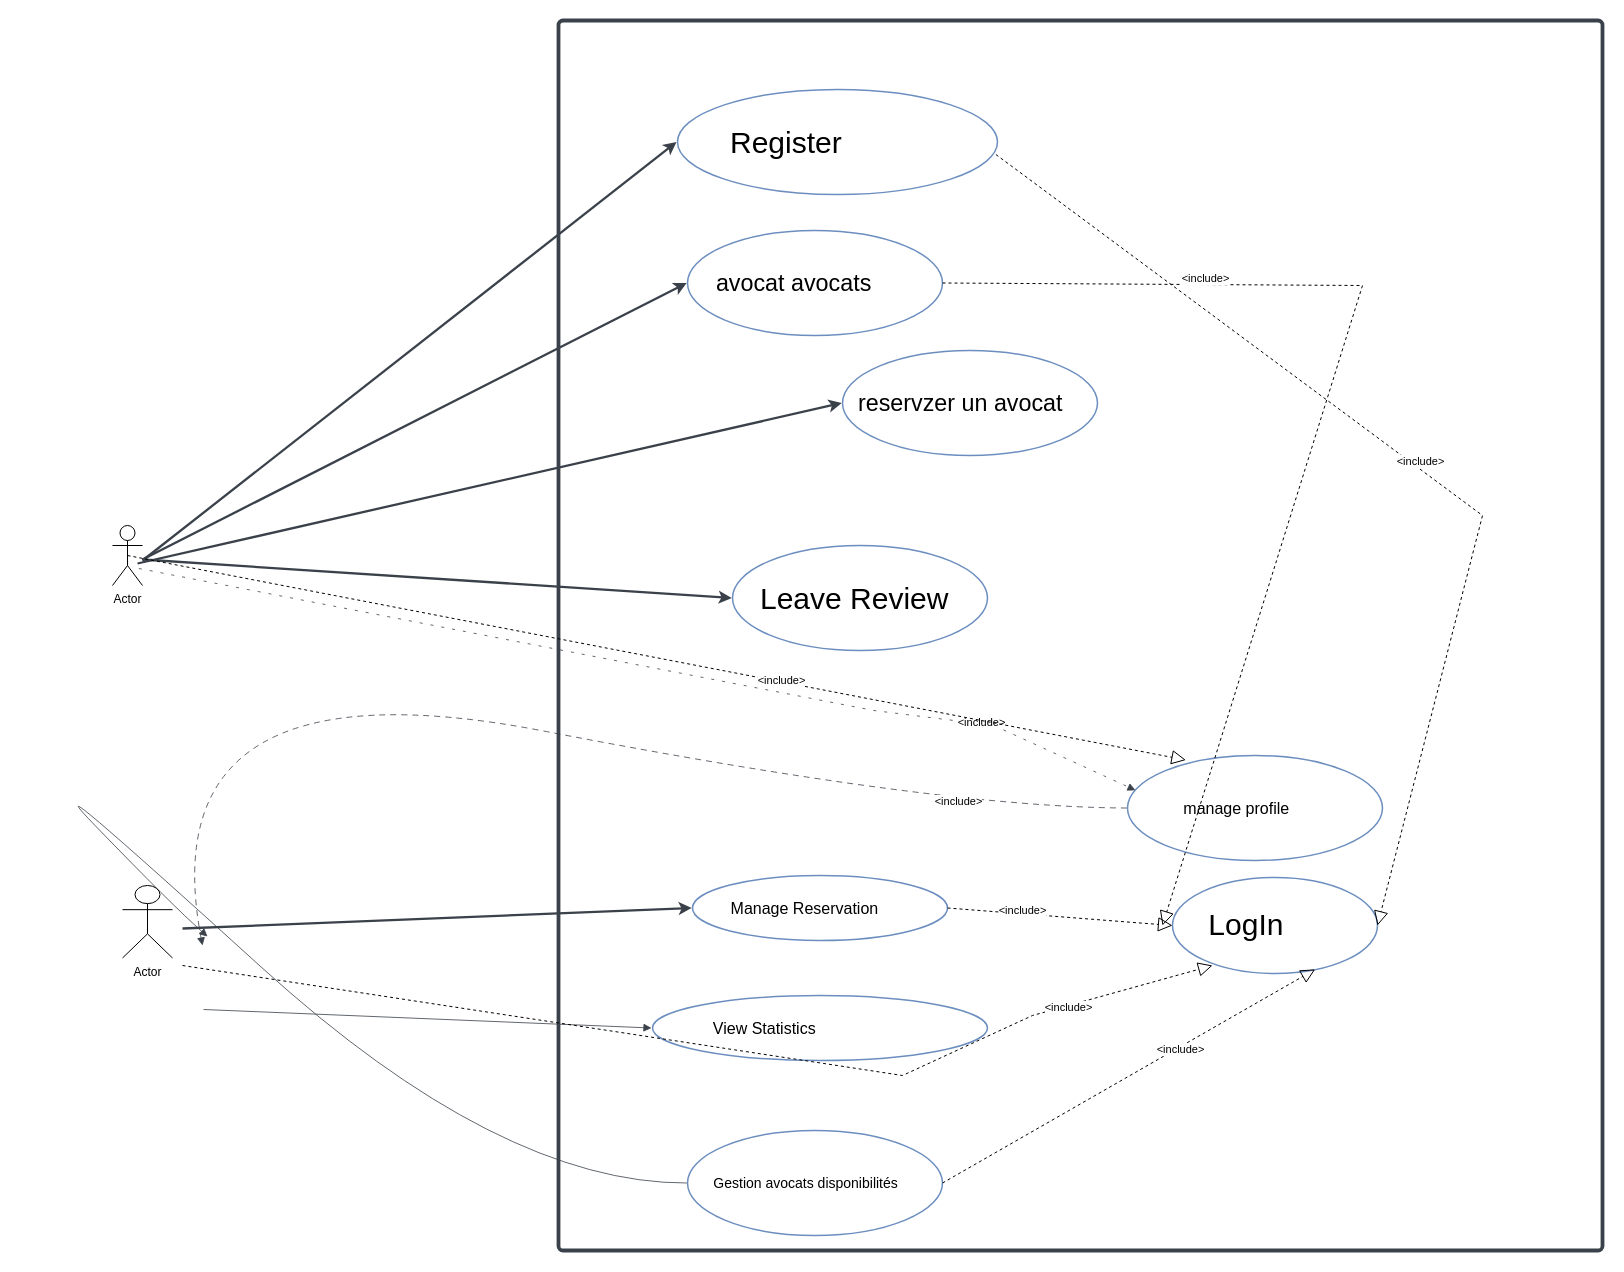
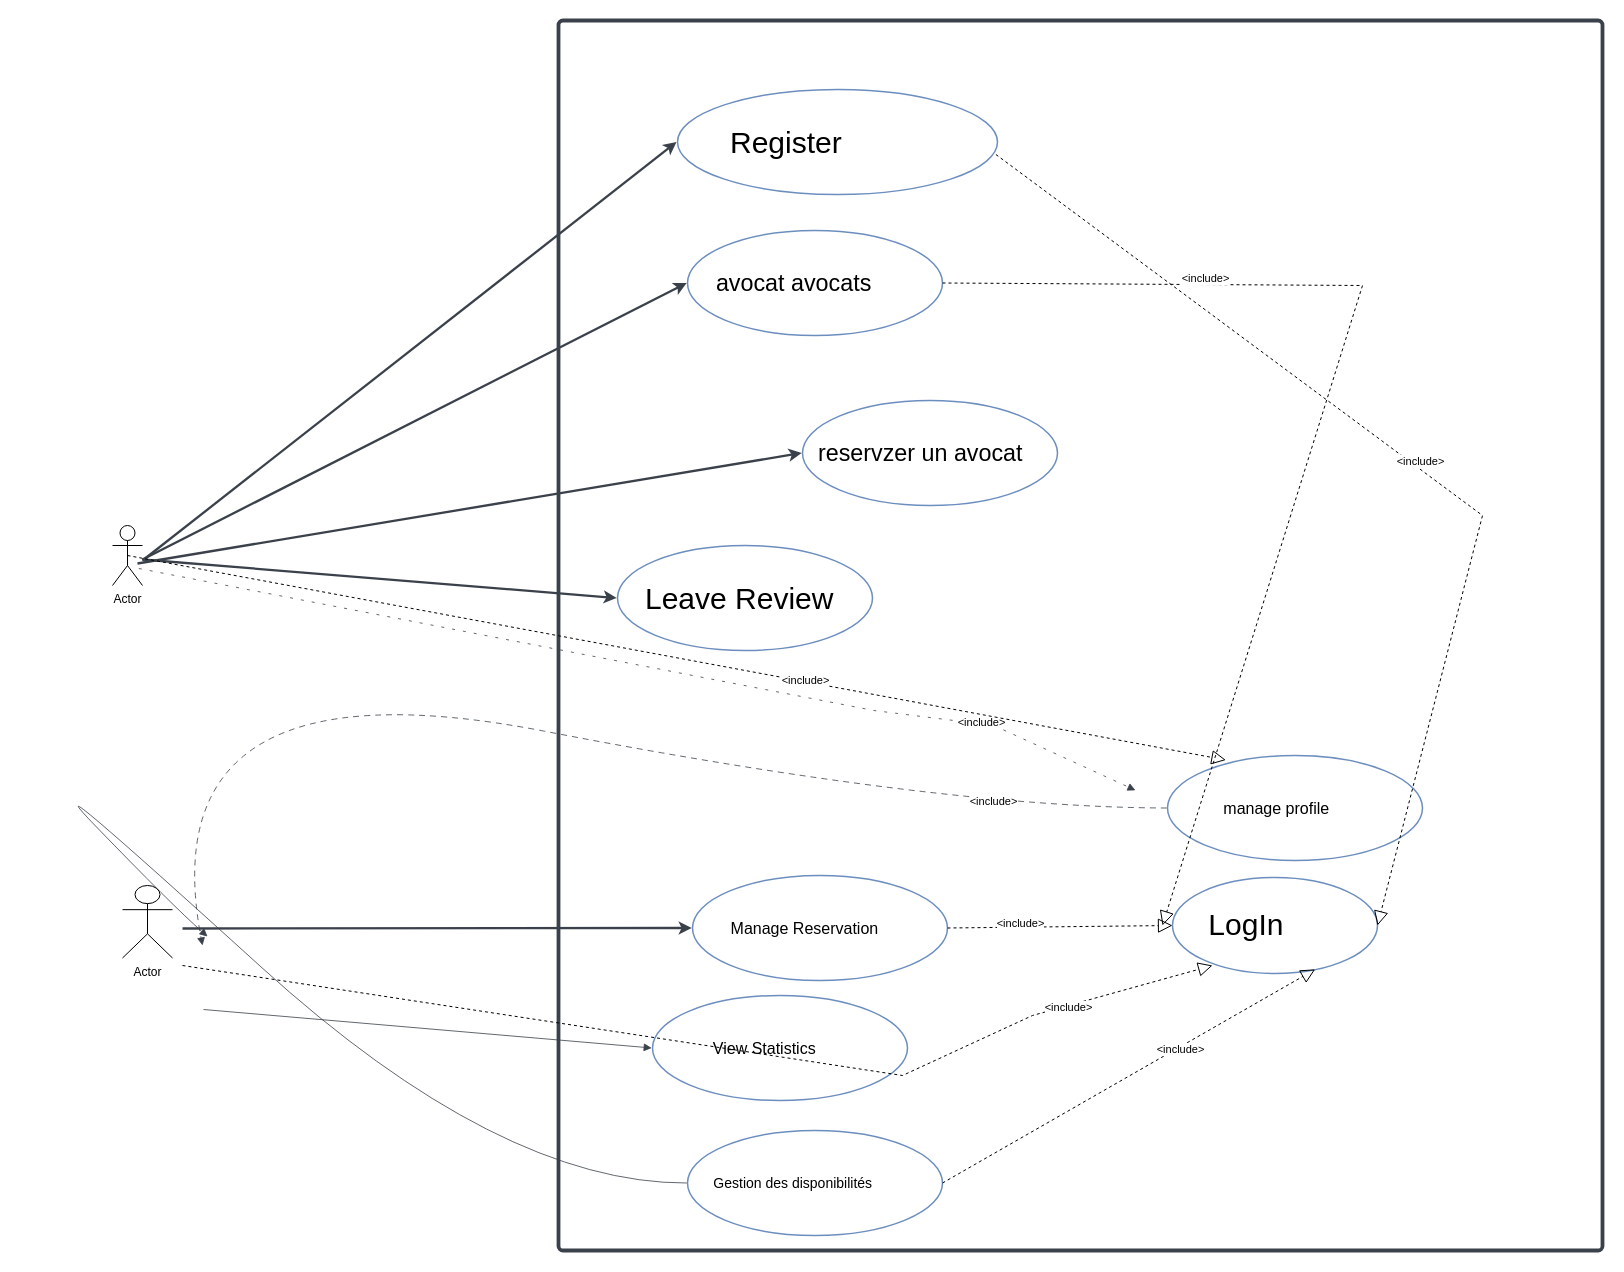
  <mxCell id="0" />
  <mxCell id="1" parent="0" />
  <mxCell id="2" value="" style="html=1;overflow=block;blockSpacing=1;whiteSpace=wrap;container=1;pointerEvents=0;collapsible=0;recursiveResize=0;fontSize=13;align=left;spacing=0;strokeColor=#3a414a;strokeOpacity=100;fillOpacity=0;rounded=1;absoluteArcSize=1;arcSize=9;fillColor=#000000;strokeWidth=3.8;lucidId=L5IyH8tRL9Ut;" parent="1" vertex="1"><mxGeometry x="558" y="20" width="1044" height="1230" as="geometry" /></mxCell>
  <mxCell id="3" value="" style="html=1;jettySize=18;whiteSpace=wrap;fontSize=13;strokeColor=#3a414a;strokeOpacity=100;dashed=1;fixDash=1;dashPattern=3 8;strokeWidth=0.8;rounded=0;startArrow=none;endArrow=block;endFill=1;exitX=0.475;exitY=0.5;exitPerimeter=0;entryX=0.026;entryY=0.331;entryPerimeter=0;lucidId=IHUA3~hB1zBc;" parent="2" edge="1"><mxGeometry width="100" height="100" relative="1" as="geometry"><Array as="points"><mxPoint x="315.37" y="690" /><mxPoint x="435.37" y="705" /></Array><mxPoint x="-419.63" y="548" as="sourcePoint" /><mxPoint x="577.0" y="769.755" as="targetPoint" /></mxGeometry></mxCell>
  <mxCell id="4" value="&amp;lt;include&amp;gt;" style="edgeLabel;html=1;align=center;verticalAlign=middle;resizable=0;points=[];" parent="3" vertex="1" connectable="0"><mxGeometry x="0.669" y="2" relative="1" as="geometry"><mxPoint as="offset" /></mxGeometry></mxCell>
- <mxCell id="5" value="&amp;nbsp; &amp;nbsp; &amp;nbsp; &amp;nbsp; &amp;nbsp; &amp;nbsp; &amp;nbsp;View Statistics" style="html=1;overflow=block;blockSpacing=1;whiteSpace=wrap;ellipse;fontSize=16;align=left;spacing=3.8;strokeColor=#6c8ebf;strokeOpacity=100;fillOpacity=0;rounded=1;absoluteArcSize=1;arcSize=9;fillColor=#dae8fc;strokeWidth=1.5;lucidId=7fPysi4Pk.dH;" parent="2" vertex="1"><mxGeometry x="94" y="975" width="335" height="65" as="geometry" /></mxCell>
- <mxCell id="6" value="&amp;nbsp; reservzer un avocat" style="html=1;overflow=block;blockSpacing=1;whiteSpace=wrap;ellipse;fontSize=23.3;align=left;spacing=3.8;strokeColor=#6c8ebf;strokeOpacity=100;fillOpacity=0;rounded=1;absoluteArcSize=1;arcSize=9;fillColor=#dae8fc;strokeWidth=1.5;lucidId=L5IyJD9QFLkV;" parent="1" vertex="1"><mxGeometry x="842" y="350" width="255" height="105" as="geometry" /></mxCell>
+ <mxCell id="5" value="&amp;nbsp; &amp;nbsp; &amp;nbsp; &amp;nbsp; &amp;nbsp; &amp;nbsp; &amp;nbsp;View Statistics" style="html=1;overflow=block;blockSpacing=1;whiteSpace=wrap;ellipse;fontSize=16;align=left;spacing=3.8;strokeColor=#6c8ebf;strokeOpacity=100;fillOpacity=0;rounded=1;absoluteArcSize=1;arcSize=9;fillColor=#dae8fc;strokeWidth=1.5;lucidId=7fPysi4Pk.dH;" parent="2" vertex="1"><mxGeometry x="94" y="975" width="255" height="105" as="geometry" /></mxCell>
+ <mxCell id="6" value="&amp;nbsp; reservzer un avocat" style="html=1;overflow=block;blockSpacing=1;whiteSpace=wrap;ellipse;fontSize=23.3;align=left;spacing=3.8;strokeColor=#6c8ebf;strokeOpacity=100;fillOpacity=0;rounded=1;absoluteArcSize=1;arcSize=9;fillColor=#dae8fc;strokeWidth=1.5;lucidId=L5IyJD9QFLkV;" parent="1" vertex="1"><mxGeometry x="802" y="400" width="255" height="105" as="geometry" /></mxCell>
  <mxCell id="7" value="&amp;nbsp; &amp;nbsp; avocat avocats" style="html=1;overflow=block;blockSpacing=1;whiteSpace=wrap;ellipse;fontSize=23.3;align=left;spacing=3.8;strokeColor=#6c8ebf;strokeOpacity=100;fillOpacity=0;rounded=1;absoluteArcSize=1;arcSize=9;fillColor=#dae8fc;strokeWidth=1.5;lucidId=L5IyOacHFCvj;" parent="1" vertex="1"><mxGeometry x="687" y="230" width="255" height="105" as="geometry" /></mxCell>
  <mxCell id="8" value="" style="html=1;jettySize=18;whiteSpace=wrap;fontSize=13;strokeColor=#3a414a;strokeOpacity=100;strokeWidth=2.3;rounded=0;startArrow=none;exitX=0.525;exitY=0.456;exitPerimeter=0;entryX=-0.003;entryY=0.5;entryPerimeter=0;lucidId=L5IyEK864hf1;" parent="1" target="15" edge="1"><mxGeometry width="100" height="100" relative="1" as="geometry"><Array as="points" /><mxPoint x="142" y="559" as="sourcePoint" /></mxGeometry></mxCell>
  <mxCell id="9" value="" style="html=1;jettySize=18;whiteSpace=wrap;fontSize=13;strokeColor=#3a414a;strokeOpacity=100;strokeWidth=2.3;rounded=0;startArrow=none;exitX=0.525;exitY=0.456;exitPerimeter=0;entryX=-0.003;entryY=0.5;entryPerimeter=0;lucidId=L5IyNjxWhfU8;" parent="1" target="7" edge="1"><mxGeometry width="100" height="100" relative="1" as="geometry"><Array as="points" /><mxPoint x="142" y="559" as="sourcePoint" /></mxGeometry></mxCell>
  <mxCell id="10" value="&amp;nbsp; &amp;nbsp; &amp;nbsp; Register" style="html=1;overflow=block;blockSpacing=1;whiteSpace=wrap;ellipse;fontSize=30;align=left;spacing=3.8;strokeColor=#6c8ebf;strokeOpacity=100;fillOpacity=0;rounded=1;absoluteArcSize=1;arcSize=9;fillColor=#dae8fc;strokeWidth=1.5;lucidId=16IyuC4X.0zc;" parent="1" vertex="1"><mxGeometry x="677" y="89" width="320" height="105" as="geometry" /></mxCell>
  <mxCell id="11" value="" style="html=1;jettySize=18;whiteSpace=wrap;fontSize=13;strokeColor=#3a414a;strokeOpacity=100;strokeWidth=2.3;rounded=0;startArrow=none;exitX=0.525;exitY=0.462;exitPerimeter=0;entryX=-0.003;entryY=0.5;entryPerimeter=0;lucidId=R-Iy08S77PZM;" parent="1" target="10" edge="1"><mxGeometry width="100" height="100" relative="1" as="geometry"><Array as="points" /><mxPoint x="142" y="560" as="sourcePoint" /></mxGeometry></mxCell>
  <mxCell id="12" value="" style="html=1;jettySize=18;whiteSpace=wrap;fontSize=13;strokeColor=#3a414a;strokeOpacity=100;strokeWidth=2.3;rounded=0;startArrow=none;entryX=-0.003;entryY=0.5;entryPerimeter=0;lucidId=yIKyojOpGAec;" parent="1" target="13" edge="1"><mxGeometry width="100" height="100" relative="1" as="geometry"><Array as="points" /><mxPoint x="182" y="928" as="sourcePoint" /></mxGeometry></mxCell>
- <mxCell id="13" value="&amp;nbsp; &amp;nbsp; &amp;nbsp; &amp;nbsp; Manage Reservation" style="html=1;overflow=block;blockSpacing=1;whiteSpace=wrap;ellipse;fontSize=16;align=left;spacing=3.8;strokeColor=#6c8ebf;strokeOpacity=100;fillOpacity=0;rounded=1;absoluteArcSize=1;arcSize=9;fillColor=#dae8fc;strokeWidth=1.5;lucidId=0fPyBYk.P0Cl;" parent="1" vertex="1"><mxGeometry x="692" y="875" width="255" height="65" as="geometry" /></mxCell>
+ <mxCell id="13" value="&amp;nbsp; &amp;nbsp; &amp;nbsp; &amp;nbsp; Manage Reservation" style="html=1;overflow=block;blockSpacing=1;whiteSpace=wrap;ellipse;fontSize=16;align=left;spacing=3.8;strokeColor=#6c8ebf;strokeOpacity=100;fillOpacity=0;rounded=1;absoluteArcSize=1;arcSize=9;fillColor=#dae8fc;strokeWidth=1.5;lucidId=0fPyBYk.P0Cl;" parent="1" vertex="1"><mxGeometry x="692" y="875" width="255" height="105" as="geometry" /></mxCell>
  <mxCell id="14" value="&lt;div style=&quot;display: flex; justify-content: flex-start; text-align: left; align-items: baseline; line-height: 1.25; margin-top: -2px; font-size: 0px;&quot;&gt;&lt;span&gt;&lt;span style=&quot;font-size:16px;&quot;&gt;&lt;/span&gt;&lt;span style=&quot;font-size:30px;&quot;&gt;&amp;nbsp; &amp;nbsp; LogIn&lt;/span&gt;&lt;span style=&quot;font-size:16px;&quot;&gt; &lt;/span&gt;&lt;/span&gt;&lt;/div&gt;" style="html=1;overflow=block;blockSpacing=1;whiteSpace=wrap;ellipse;fontSize=13;spacing=3.8;strokeColor=#6c8ebf;strokeOpacity=100;fillOpacity=0;rounded=1;absoluteArcSize=1;arcSize=9;fillColor=#dae8fc;strokeWidth=1.5;lucidId=qhPy0sxn967j;" parent="1" vertex="1"><mxGeometry x="1172" y="877" width="205" height="96" as="geometry" /></mxCell>
- <mxCell id="15" value="&amp;nbsp; &amp;nbsp;Leave Review" style="html=1;overflow=block;blockSpacing=1;whiteSpace=wrap;ellipse;fontSize=30;align=left;spacing=3.8;strokeColor=#6c8ebf;strokeOpacity=100;fillOpacity=0;rounded=1;absoluteArcSize=1;arcSize=9;fillColor=#dae8fc;strokeWidth=1.5;lucidId=iDUAK~X3~x9r;" parent="1" vertex="1"><mxGeometry x="732" y="545" width="255" height="105" as="geometry" /></mxCell>
- <mxCell id="16" value="&amp;nbsp; &amp;nbsp; &amp;nbsp; &amp;nbsp; &amp;nbsp; &amp;nbsp; manage profile" style="html=1;overflow=block;blockSpacing=1;whiteSpace=wrap;ellipse;fontSize=16;align=left;spacing=3.8;strokeColor=#6c8ebf;strokeOpacity=100;fillOpacity=0;rounded=1;absoluteArcSize=1;arcSize=9;fillColor=#dae8fc;strokeWidth=1.5;lucidId=vHUAiKY-fbPd;" parent="1" vertex="1"><mxGeometry x="1127" width="255" height="105" as="geometry" y="755" /></mxCell>
+ <mxCell id="15" value="&amp;nbsp; &amp;nbsp;Leave Review" style="html=1;overflow=block;blockSpacing=1;whiteSpace=wrap;ellipse;fontSize=30;align=left;spacing=3.8;strokeColor=#6c8ebf;strokeOpacity=100;fillOpacity=0;rounded=1;absoluteArcSize=1;arcSize=9;fillColor=#dae8fc;strokeWidth=1.5;lucidId=iDUAK~X3~x9r;" parent="1" vertex="1"><mxGeometry x="617" y="545" width="255" height="105" as="geometry" /></mxCell>
+ <mxCell id="16" value="&amp;nbsp; &amp;nbsp; &amp;nbsp; &amp;nbsp; &amp;nbsp; &amp;nbsp; manage profile" style="html=1;overflow=block;blockSpacing=1;whiteSpace=wrap;ellipse;fontSize=16;align=left;spacing=3.8;strokeColor=#6c8ebf;strokeOpacity=100;fillOpacity=0;rounded=1;absoluteArcSize=1;arcSize=9;fillColor=#dae8fc;strokeWidth=1.5;lucidId=vHUAiKY-fbPd;" parent="1" vertex="1"><mxGeometry x="1167" y="755" width="255" height="105" as="geometry" /></mxCell>
  <mxCell id="17" value="" style="html=1;jettySize=18;whiteSpace=wrap;fontSize=13;strokeColor=#3a414a;strokeOpacity=100;strokeWidth=0.8;rounded=0;startArrow=none;endArrow=block;endFill=1;exitX=0.97;exitY=0.911;exitPerimeter=0;entryX=-0.003;entryY=0.5;entryPerimeter=0;lucidId=9LUA9mcZPsPl;" parent="1" target="5" edge="1"><mxGeometry width="100" height="100" relative="1" as="geometry"><Array as="points" /><mxPoint x="203" y="1009" as="sourcePoint" /></mxGeometry></mxCell>
  <mxCell id="18" value="" style="html=1;jettySize=18;whiteSpace=wrap;fontSize=13;strokeColor=#3a414a;strokeOpacity=100;strokeWidth=2.3;rounded=0;startArrow=none;exitX=0.475;exitY=0.475;exitPerimeter=0;entryX=-0.003;entryY=0.5;entryPerimeter=0;lucidId=ETUA5nwe9WYS;" parent="1" target="6" edge="1"><mxGeometry width="100" height="100" relative="1" as="geometry"><Array as="points" /><mxPoint x="137" y="563" as="sourcePoint" /></mxGeometry></mxCell>
  <mxCell id="19" value="" style="html=1;jettySize=18;whiteSpace=wrap;fontSize=13;strokeColor=#3a414a;strokeOpacity=100;dashed=1;fixDash=1;dashPattern=6 5;strokeWidth=0.8;rounded=1;arcSize=12;curved=1;startArrow=none;endArrow=block;endFill=1;exitX=-0.003;exitY=0.5;exitPerimeter=0;lucidId=YWUAsG1~ZB_K;" parent="1" source="16" edge="1"><mxGeometry width="100" height="100" relative="1" as="geometry"><Array as="points"><mxPoint x="939" y="807" /><mxPoint x="147" y="654" /></Array><mxPoint x="202" y="945" as="targetPoint" /></mxGeometry></mxCell>
  <mxCell id="20" value="&amp;lt;include&amp;gt;" style="edgeLabel;html=1;align=center;verticalAlign=middle;resizable=0;points=[];" parent="19" vertex="1" connectable="0"><mxGeometry x="-0.738" y="-7" relative="1" as="geometry"><mxPoint as="offset" /></mxGeometry></mxCell>
- <mxCell id="21" value="&amp;nbsp; &amp;nbsp; &amp;nbsp; Gestion avocats disponibilités" style="html=1;overflow=block;blockSpacing=1;whiteSpace=wrap;ellipse;fontSize=14;align=left;spacing=3.8;strokeColor=#6c8ebf;strokeOpacity=100;fillOpacity=0;rounded=1;absoluteArcSize=1;arcSize=9;fillColor=#dae8fc;strokeWidth=1.5;lucidId=f3UA48ulklcp;" parent="1" vertex="1"><mxGeometry x="687" y="1130" width="255" height="105" as="geometry" /></mxCell>
+ <mxCell id="21" value="&amp;nbsp; &amp;nbsp; &amp;nbsp; Gestion des disponibilités" style="html=1;overflow=block;blockSpacing=1;whiteSpace=wrap;ellipse;fontSize=14;align=left;spacing=3.8;strokeColor=#6c8ebf;strokeOpacity=100;fillOpacity=0;rounded=1;absoluteArcSize=1;arcSize=9;fillColor=#dae8fc;strokeWidth=1.5;lucidId=f3UA48ulklcp;" parent="1" vertex="1"><mxGeometry x="687" y="1130" width="255" height="105" as="geometry" /></mxCell>
  <mxCell id="22" value="" style="html=1;jettySize=18;whiteSpace=wrap;fontSize=13;strokeColor=#3a414a;strokeOpacity=100;strokeWidth=0.8;rounded=1;arcSize=12;curved=1;startArrow=none;endArrow=block;endFill=1;exitX=-0.003;exitY=0.5;exitPerimeter=0;lucidId=t3UAgwZrAO1U;" parent="1" source="21" edge="1"><mxGeometry width="100" height="100" relative="1" as="geometry"><Array as="points"><mxPoint x="499" y="1183" /><mxPoint x="20" y="748" /><mxPoint x="172" y="905" /></Array><mxPoint x="207" y="936" as="targetPoint" /></mxGeometry></mxCell>
  <mxCell id="23" value="Actor" style="shape=umlActor;verticalLabelPosition=bottom;verticalAlign=top;html=1;outlineConnect=0;" parent="1" vertex="1"><mxGeometry x="112" y="525" width="30" height="60" as="geometry" /></mxCell>
  <mxCell id="24" value="Actor" style="shape=umlActor;verticalLabelPosition=bottom;verticalAlign=top;html=1;outlineConnect=0;" parent="1" vertex="1"><mxGeometry x="122" y="885" width="50" height="72.5" as="geometry" /></mxCell>
  <mxCell id="25" value="" style="endArrow=block;dashed=1;endFill=0;endSize=12;html=1;rounded=0;exitX=1;exitY=0.5;exitDx=0;exitDy=0;entryX=0;entryY=0.5;entryDx=0;entryDy=0;" parent="1" source="13" target="14" edge="1"><mxGeometry width="160" relative="1" as="geometry"><mxPoint x="992" y="895" as="sourcePoint" /><mxPoint x="1152" y="895" as="targetPoint" /></mxGeometry></mxCell>
  <mxCell id="26" value="&amp;lt;include&amp;gt;" style="edgeLabel;html=1;align=center;verticalAlign=middle;resizable=0;points=[];" parent="25" vertex="1" connectable="0"><mxGeometry x="-0.347" y="4" relative="1" as="geometry"><mxPoint as="offset" /></mxGeometry></mxCell>
  <mxCell id="27" value="" style="endArrow=block;dashed=1;endFill=0;endSize=12;html=1;rounded=0;" parent="1" edge="1"><mxGeometry width="160" relative="1" as="geometry"><mxPoint x="182" y="965" as="sourcePoint" /><mxPoint x="1212" y="965" as="targetPoint" /><Array as="points"><mxPoint x="902" y="1075" /><mxPoint x="1032" y="1015" /></Array></mxGeometry></mxCell>
  <mxCell id="28" value="&amp;lt;include&amp;gt;" style="edgeLabel;html=1;align=center;verticalAlign=middle;resizable=0;points=[];" parent="27" vertex="1" connectable="0"><mxGeometry x="0.716" y="-1" relative="1" as="geometry"><mxPoint as="offset" /></mxGeometry></mxCell>
  <mxCell id="29" value="" style="endArrow=block;dashed=1;endFill=0;endSize=12;html=1;rounded=0;exitX=1;exitY=0.5;exitDx=0;exitDy=0;entryX=0.696;entryY=0.957;entryDx=0;entryDy=0;entryPerimeter=0;" parent="1" source="21" target="14" edge="1"><mxGeometry width="160" relative="1" as="geometry"><mxPoint x="682" y="1145" as="sourcePoint" /><mxPoint x="842" y="1145" as="targetPoint" /></mxGeometry></mxCell>
  <mxCell id="30" value="&amp;lt;include&amp;gt;" style="edgeLabel;html=1;align=center;verticalAlign=middle;resizable=0;points=[];" parent="29" vertex="1" connectable="0"><mxGeometry x="0.267" y="-1" relative="1" as="geometry"><mxPoint x="1" as="offset" /></mxGeometry></mxCell>
  <mxCell id="31" value="" style="endArrow=block;dashed=1;endFill=0;endSize=12;html=1;rounded=0;exitX=0.995;exitY=0.619;exitDx=0;exitDy=0;exitPerimeter=0;entryX=1;entryY=0.5;entryDx=0;entryDy=0;" parent="1" source="10" target="14" edge="1"><mxGeometry width="160" relative="1" as="geometry"><mxPoint x="952" y="525" as="sourcePoint" /><mxPoint x="1112" y="525" as="targetPoint" /><Array as="points"><mxPoint x="1482" y="515" /></Array></mxGeometry></mxCell>
  <mxCell id="32" value="&amp;lt;include&amp;gt;" style="edgeLabel;html=1;align=center;verticalAlign=middle;resizable=0;points=[];" parent="31" vertex="1" connectable="0"><mxGeometry x="0.017" y="7" relative="1" as="geometry"><mxPoint y="1" as="offset" /></mxGeometry></mxCell>
  <mxCell id="33" value="" style="endArrow=block;dashed=1;endFill=0;endSize=12;html=1;rounded=0;exitX=1;exitY=0.5;exitDx=0;exitDy=0;" parent="1" source="7" edge="1"><mxGeometry width="160" relative="1" as="geometry"><mxPoint x="842" y="695" as="sourcePoint" /><mxPoint x="1162" y="925" as="targetPoint" /><Array as="points"><mxPoint x="1362" y="285" /></Array></mxGeometry></mxCell>
  <mxCell id="34" value="&amp;lt;include&amp;gt;" style="edgeLabel;html=1;align=center;verticalAlign=middle;resizable=0;points=[];" parent="33" vertex="1" connectable="0"><mxGeometry x="-0.52" y="7" relative="1" as="geometry"><mxPoint as="offset" /></mxGeometry></mxCell>
  <mxCell id="35" value="" style="endArrow=block;dashed=1;endFill=0;endSize=12;html=1;rounded=0;exitX=0.5;exitY=0.5;exitDx=0;exitDy=0;exitPerimeter=0;entryX=0.229;entryY=0.043;entryDx=0;entryDy=0;entryPerimeter=0;" parent="1" source="23" target="16" edge="1"><mxGeometry width="160" relative="1" as="geometry"><mxPoint x="842" y="695" as="sourcePoint" /><mxPoint x="1002" y="695" as="targetPoint" /></mxGeometry></mxCell>
  <mxCell id="36" value="&amp;lt;include&amp;gt;" style="edgeLabel;html=1;align=center;verticalAlign=middle;resizable=0;points=[];" parent="35" vertex="1" connectable="0"><mxGeometry x="0.233" y="2" relative="1" as="geometry"><mxPoint as="offset" /></mxGeometry></mxCell>
